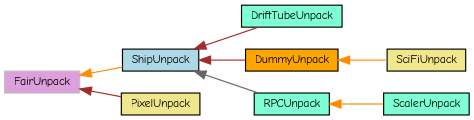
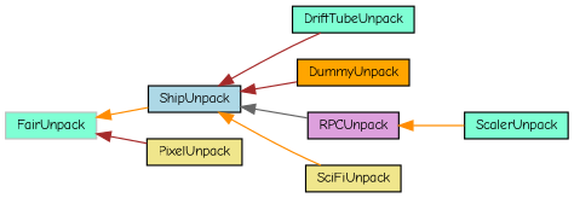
  digraph {
    fontname="Comic Neue"
    rankdir=LR
    node [color=black fillcolor=plum fontname="Comic Neue" fontsize=10 shape=record style=filled]
    edge [color=darkorange dir=back fontname="Comic Neue" fontsize=10 labelfontname=Helvetica labelfontsize=10 style=solid]
-   n1 [color=grey75 height=0.2 label=FairUnpack width=0.4]
+   n1 [color=grey75 fillcolor=aquamarine height=0.2 label=FairUnpack width=0.4]
    n2 [fillcolor=lightblue height=0.2 label=ShipUnpack width=0.4]
    n3 [fillcolor=khaki height=0.2 label=PixelUnpack width=0.4]
    n4 [fillcolor=aquamarine height=0.2 label=DriftTubeUnpack width=0.4]
    n5 [fillcolor=orange height=0.2 label=DummyUnpack width=0.4]
-   n6 [fillcolor=aquamarine height=0.2 label=RPCUnpack width=0.4]
+   n6 [height=0.2 label=RPCUnpack width=0.4]
    n7 [fillcolor=khaki height=0.2 label=SciFiUnpack width=0.4]
    n8 [fillcolor=aquamarine height=0.2 label=ScalerUnpack width=0.4]
    n1 -> n2
    n1 -> n3 [color=brown]
    n2 -> n4 [color=brown]
    n2 -> n5 [color=brown]
    n2 -> n6 [color=gray40]
-   n5 -> n7
+   n2 -> n7
    n6 -> n8
  }
